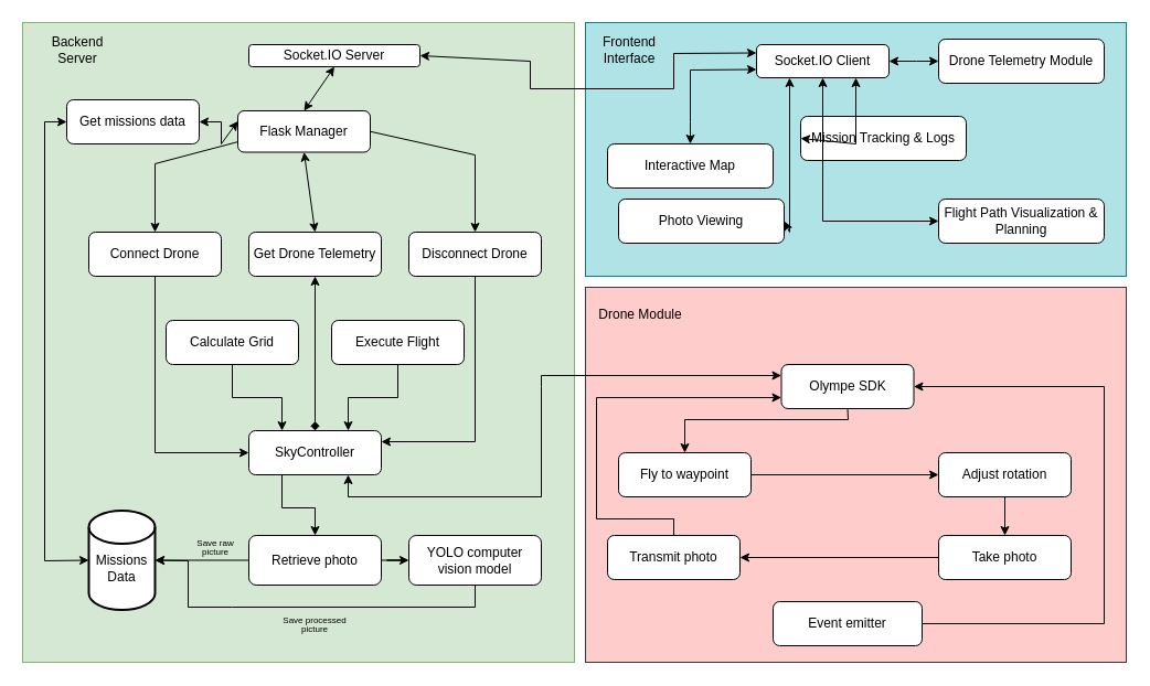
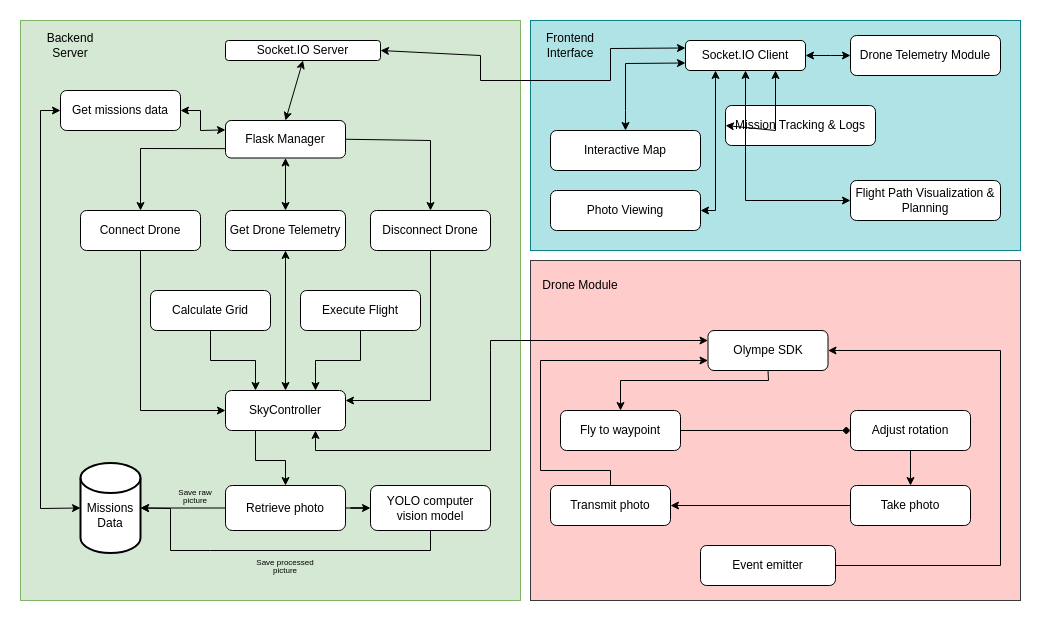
  <mxCell id="0" />
  <mxCell id="1" parent="0" />
  <mxCell id="2" value="" style="rounded=0;whiteSpace=wrap;html=1;fillColor=#b0e3e6;strokeColor=#0e8088;" vertex="1" parent="1"><mxGeometry x="530" y="20" width="490" height="230" as="geometry" /></mxCell>
  <mxCell id="3" value="" style="rounded=0;whiteSpace=wrap;html=1;fillColor=#d5e8d4;strokeColor=#82b366;labelBackgroundColor=none;" vertex="1" parent="1"><mxGeometry x="20" y="20" width="500" height="580" as="geometry" /></mxCell>
  <mxCell id="4" value="" style="rounded=0;whiteSpace=wrap;html=1;fillColor=#ffcccc;strokeColor=#36393d;" vertex="1" parent="1"><mxGeometry x="530" y="260" width="490" height="340" as="geometry" /></mxCell>
  <mxCell id="5" value="Backend Server" style="text;html=1;align=center;verticalAlign=middle;whiteSpace=wrap;rounded=0;" vertex="1" parent="1"><mxGeometry x="30" y="20" width="80" height="50" as="geometry" /></mxCell>
  <mxCell id="6" value="Frontend Interface" style="text;html=1;align=center;verticalAlign=middle;whiteSpace=wrap;rounded=0;" vertex="1" parent="1"><mxGeometry x="530" y="20" width="80" height="50" as="geometry" /></mxCell>
  <mxCell id="7" value="Drone Module" style="text;html=1;align=center;verticalAlign=middle;whiteSpace=wrap;rounded=0;" vertex="1" parent="1"><mxGeometry x="540" y="260" width="80" height="50" as="geometry" /></mxCell>
  <mxCell id="8" value="Socket.IO Server" style="rounded=1;whiteSpace=wrap;html=1;" vertex="1" parent="1"><mxGeometry x="225" y="40" width="155" height="20" as="geometry" /></mxCell>
  <mxCell id="9" value="Socket.IO Client" style="rounded=1;whiteSpace=wrap;html=1;" vertex="1" parent="1"><mxGeometry x="685" y="40" width="120" height="30" as="geometry" /></mxCell>
  <mxCell id="10" value="" style="endArrow=classic;startArrow=classic;html=1;rounded=0;exitX=1;exitY=0.5;exitDx=0;exitDy=0;entryX=0;entryY=0.25;entryDx=0;entryDy=0;" edge="1" parent="1" source="8" target="9"><mxGeometry width="50" height="50" relative="1" as="geometry"><mxPoint x="400" y="190" as="sourcePoint" /><mxPoint x="450" y="140" as="targetPoint" /><Array as="points"><mxPoint x="480" y="55" /><mxPoint x="480" y="80" /><mxPoint x="610" y="80" /><mxPoint x="610" y="48" /></Array></mxGeometry></mxCell>
- <mxCell id="11" value="Photo Viewing" style="rounded=1;whiteSpace=wrap;html=1;" vertex="1" parent="1"><mxGeometry x="560" y="180" width="150" height="40" as="geometry" /></mxCell>
+ <mxCell id="11" value="Photo Viewing" style="rounded=1;whiteSpace=wrap;html=1;" vertex="1" parent="1"><mxGeometry x="550" y="190" width="150" height="40" as="geometry" /></mxCell>
  <mxCell id="12" value="Mission Tracking &amp;amp; Logs" style="rounded=1;whiteSpace=wrap;html=1;" vertex="1" parent="1"><mxGeometry x="725" y="105" width="150" height="40" as="geometry" /></mxCell>
  <mxCell id="13" value="Drone Telemetry Module" style="rounded=1;whiteSpace=wrap;html=1;" vertex="1" parent="1"><mxGeometry x="850" y="35" width="150" height="40" as="geometry" /></mxCell>
  <mxCell id="14" value="Interactive Map" style="rounded=1;whiteSpace=wrap;html=1;" vertex="1" parent="1"><mxGeometry x="550" y="130" width="150" height="40" as="geometry" /></mxCell>
  <mxCell id="15" value="Flight Path Visualization &amp;amp; Planning" style="rounded=1;whiteSpace=wrap;html=1;" vertex="1" parent="1"><mxGeometry x="850" y="180" width="150" height="40" as="geometry" /></mxCell>
  <mxCell id="16" value="Olympe SDK" style="rounded=1;whiteSpace=wrap;html=1;" vertex="1" parent="1"><mxGeometry x="707.5" y="330" width="120" height="40" as="geometry" /></mxCell>
- <mxCell id="17" value="Flask Manager" style="rounded=1;whiteSpace=wrap;html=1;" vertex="1" parent="1"><mxGeometry x="215" y="100" width="120" height="37.5" as="geometry" /></mxCell>
+ <mxCell id="17" value="Flask Manager" style="rounded=1;whiteSpace=wrap;html=1;" vertex="1" parent="1"><mxGeometry x="225" y="120" width="120" height="37.5" as="geometry" /></mxCell>
  <mxCell id="18" value="&lt;div&gt;&lt;br&gt;&lt;/div&gt;&lt;div&gt;Missions Data&lt;/div&gt;" style="strokeWidth=2;html=1;shape=mxgraph.flowchart.database;whiteSpace=wrap;rounded=0;strokeColor=default;align=center;verticalAlign=middle;fontFamily=Helvetica;fontSize=12;fontColor=default;fillColor=default;" vertex="1" parent="1"><mxGeometry x="80" y="462.5" width="60" height="90" as="geometry" /></mxCell>
  <mxCell id="19" value="Connect Drone" style="rounded=1;whiteSpace=wrap;html=1;strokeColor=default;align=center;verticalAlign=middle;fontFamily=Helvetica;fontSize=12;fontColor=default;fillColor=default;" vertex="1" parent="1"><mxGeometry x="80" y="210" width="120" height="40" as="geometry" /></mxCell>
  <mxCell id="20" value="" style="endArrow=classic;startArrow=classic;html=1;rounded=0;fontFamily=Helvetica;fontSize=12;fontColor=default;exitX=0.5;exitY=0;exitDx=0;exitDy=0;entryX=0.5;entryY=1;entryDx=0;entryDy=0;" edge="1" parent="1" source="17" target="8"><mxGeometry width="50" height="50" relative="1" as="geometry"><mxPoint x="590" y="300" as="sourcePoint" /><mxPoint x="640" y="250" as="targetPoint" /></mxGeometry></mxCell>
  <mxCell id="21" value="Disconnect Drone" style="rounded=1;whiteSpace=wrap;html=1;strokeColor=default;align=center;verticalAlign=middle;fontFamily=Helvetica;fontSize=12;fontColor=default;fillColor=default;" vertex="1" parent="1"><mxGeometry y="210" width="120" height="40" as="geometry" x="370" /></mxCell>
  <mxCell id="22" value="SkyController" style="rounded=1;whiteSpace=wrap;html=1;strokeColor=default;align=center;verticalAlign=middle;fontFamily=Helvetica;fontSize=12;fontColor=default;fillColor=default;" vertex="1" parent="1"><mxGeometry x="225" y="390" width="120" height="40" as="geometry" /></mxCell>
  <mxCell id="23" value="Get Drone Telemetry" style="rounded=1;whiteSpace=wrap;html=1;strokeColor=default;align=center;verticalAlign=middle;fontFamily=Helvetica;fontSize=12;fontColor=default;fillColor=default;" vertex="1" parent="1"><mxGeometry x="225" y="210" width="120" height="40" as="geometry" /></mxCell>
  <mxCell id="24" value="Calculate Grid" style="rounded=1;whiteSpace=wrap;html=1;strokeColor=default;align=center;verticalAlign=middle;fontFamily=Helvetica;fontSize=12;fontColor=default;fillColor=default;" vertex="1" parent="1"><mxGeometry x="150" y="290" width="120" height="40" as="geometry" /></mxCell>
  <mxCell id="25" value="Execute Flight" style="rounded=1;whiteSpace=wrap;html=1;strokeColor=default;align=center;verticalAlign=middle;fontFamily=Helvetica;fontSize=12;fontColor=default;fillColor=default;" vertex="1" parent="1"><mxGeometry x="300" y="290" width="120" height="40" as="geometry" /></mxCell>
  <mxCell id="26" value="" style="endArrow=classic;startArrow=classic;html=1;rounded=0;fontFamily=Helvetica;fontSize=12;fontColor=default;exitX=0.75;exitY=1;exitDx=0;exitDy=0;entryX=0;entryY=0.25;entryDx=0;entryDy=0;" edge="1" parent="1" source="22" target="16"><mxGeometry width="50" height="50" relative="1" as="geometry"><mxPoint x="310" y="510" as="sourcePoint" /><mxPoint x="360" y="460" as="targetPoint" /><Array as="points"><mxPoint x="315" y="450" /><mxPoint x="490" y="450" /><mxPoint x="490" y="350" /><mxPoint x="490" y="340" /></Array></mxGeometry></mxCell>
  <mxCell id="27" value="" style="endArrow=classic;html=1;rounded=0;fontFamily=Helvetica;fontSize=12;fontColor=default;exitX=0.5;exitY=1;exitDx=0;exitDy=0;entryX=0;entryY=0.5;entryDx=0;entryDy=0;" edge="1" parent="1" source="19" target="22"><mxGeometry width="50" height="50" relative="1" as="geometry"><mxPoint x="590" y="350" as="sourcePoint" /><mxPoint x="640" y="300" as="targetPoint" /><Array as="points"><mxPoint x="140" y="410" /></Array></mxGeometry></mxCell>
  <mxCell id="28" value="" style="endArrow=classic;html=1;rounded=0;fontFamily=Helvetica;fontSize=12;fontColor=default;exitX=0.5;exitY=1;exitDx=0;exitDy=0;entryX=0.25;entryY=0;entryDx=0;entryDy=0;" edge="1" parent="1" source="24" target="22"><mxGeometry width="50" height="50" relative="1" as="geometry"><mxPoint x="590" y="350" as="sourcePoint" /><mxPoint x="640" y="300" as="targetPoint" /><Array as="points"><mxPoint x="210" y="360" /><mxPoint x="255" y="360" /></Array></mxGeometry></mxCell>
  <mxCell id="29" value="" style="endArrow=classic;html=1;rounded=0;fontFamily=Helvetica;fontSize=12;fontColor=default;exitX=0.5;exitY=1;exitDx=0;exitDy=0;entryX=0.75;entryY=0;entryDx=0;entryDy=0;" edge="1" parent="1" source="25" target="22"><mxGeometry width="50" height="50" relative="1" as="geometry"><mxPoint x="590" y="350" as="sourcePoint" /><mxPoint x="640" y="300" as="targetPoint" /><Array as="points"><mxPoint x="360" y="360" /><mxPoint x="315" y="360" /></Array></mxGeometry></mxCell>
  <mxCell id="30" value="" style="endArrow=classic;html=1;rounded=0;fontFamily=Helvetica;fontSize=12;fontColor=default;exitX=0.5;exitY=1;exitDx=0;exitDy=0;entryX=1;entryY=0.25;entryDx=0;entryDy=0;" edge="1" parent="1" source="21" target="22"><mxGeometry width="50" height="50" relative="1" as="geometry"><mxPoint x="590" y="350" as="sourcePoint" /><mxPoint x="640" y="300" as="targetPoint" /><Array as="points"><mxPoint x="430" y="400" /></Array></mxGeometry></mxCell>
- <mxCell id="31" value="" style="endArrow=diamond;startArrow=classic;html=1;rounded=0;fontFamily=Helvetica;fontSize=12;fontColor=default;exitX=0.5;exitY=1;exitDx=0;exitDy=0;entryX=0.5;entryY=0;entryDx=0;entryDy=0;" edge="1" parent="1" source="23" target="22"><mxGeometry width="50" height="50" relative="1" as="geometry"><mxPoint x="590" y="350" as="sourcePoint" /><mxPoint x="640" y="300" as="targetPoint" /></mxGeometry></mxCell>
+ <mxCell id="31" value="" style="endArrow=classic;startArrow=classic;html=1;rounded=0;fontFamily=Helvetica;fontSize=12;fontColor=default;exitX=0.5;exitY=1;exitDx=0;exitDy=0;entryX=0.5;entryY=0;entryDx=0;entryDy=0;" edge="1" parent="1" source="23" target="22"><mxGeometry width="50" height="50" relative="1" as="geometry"><mxPoint x="590" y="350" as="sourcePoint" /><mxPoint x="640" y="300" as="targetPoint" /></mxGeometry></mxCell>
  <mxCell id="32" value="" style="endArrow=classic;startArrow=classic;html=1;rounded=0;fontFamily=Helvetica;fontSize=12;fontColor=default;exitX=0.5;exitY=0;exitDx=0;exitDy=0;entryX=0.5;entryY=1;entryDx=0;entryDy=0;" edge="1" parent="1" source="23" target="17"><mxGeometry width="50" height="50" relative="1" as="geometry"><mxPoint x="590" y="350" as="sourcePoint" /><mxPoint x="640" y="300" as="targetPoint" /></mxGeometry></mxCell>
- <mxCell id="33" value="" style="edgeStyle=orthogonalEdgeStyle;rounded=0;orthogonalLoop=1;jettySize=auto;html=1;fontFamily=Helvetica;fontSize=12;fontColor=default;" edge="1" parent="1" source="34" target="36"><mxGeometry relative="1" as="geometry" /></mxCell>
+ <mxCell id="33" value="" style="edgeStyle=orthogonalEdgeStyle;rounded=0;orthogonalLoop=1;jettySize=auto;html=1;fontFamily=Helvetica;fontSize=12;fontColor=default;endArrow=diamond;" edge="1" parent="1" source="34" target="36"><mxGeometry relative="1" as="geometry" /></mxCell>
  <mxCell id="34" value="Fly to waypoint" style="rounded=1;whiteSpace=wrap;html=1;strokeColor=default;align=center;verticalAlign=middle;fontFamily=Helvetica;fontSize=12;fontColor=default;fillColor=default;" vertex="1" parent="1"><mxGeometry x="560" y="410" width="120" height="40" as="geometry" /></mxCell>
  <mxCell id="35" value="" style="edgeStyle=orthogonalEdgeStyle;rounded=0;orthogonalLoop=1;jettySize=auto;html=1;fontFamily=Helvetica;fontSize=12;fontColor=default;" edge="1" parent="1" source="36" target="38"><mxGeometry relative="1" as="geometry" /></mxCell>
  <mxCell id="36" value="Adjust rotation" style="rounded=1;whiteSpace=wrap;html=1;strokeColor=default;align=center;verticalAlign=middle;fontFamily=Helvetica;fontSize=12;fontColor=default;fillColor=default;" vertex="1" parent="1"><mxGeometry x="850" y="410" width="120" height="40" as="geometry" /></mxCell>
  <mxCell id="37" value="" style="edgeStyle=orthogonalEdgeStyle;rounded=0;orthogonalLoop=1;jettySize=auto;html=1;fontFamily=Helvetica;fontSize=12;fontColor=default;" edge="1" parent="1" source="38" target="39"><mxGeometry relative="1" as="geometry" /></mxCell>
  <mxCell id="38" value="Take photo" style="rounded=1;whiteSpace=wrap;html=1;strokeColor=default;align=center;verticalAlign=middle;fontFamily=Helvetica;fontSize=12;fontColor=default;fillColor=default;" vertex="1" parent="1"><mxGeometry x="850" y="485" width="120" height="40" as="geometry" /></mxCell>
  <mxCell id="39" value="Transmit photo" style="rounded=1;whiteSpace=wrap;html=1;strokeColor=default;align=center;verticalAlign=middle;fontFamily=Helvetica;fontSize=12;fontColor=default;fillColor=default;" vertex="1" parent="1"><mxGeometry x="550" y="485" width="120" height="40" as="geometry" /></mxCell>
  <mxCell id="40" value="" style="endArrow=classic;html=1;rounded=0;fontFamily=Helvetica;fontSize=12;fontColor=default;exitX=0.5;exitY=1;exitDx=0;exitDy=0;entryX=0.5;entryY=0;entryDx=0;entryDy=0;" edge="1" parent="1" source="16" target="34"><mxGeometry width="50" height="50" relative="1" as="geometry"><mxPoint x="590" y="350" as="sourcePoint" /><mxPoint x="640" y="300" as="targetPoint" /><Array as="points"><mxPoint x="768" y="380" /><mxPoint x="620" y="380" /></Array></mxGeometry></mxCell>
  <mxCell id="41" value="" style="endArrow=classic;html=1;rounded=0;fontFamily=Helvetica;fontSize=12;fontColor=default;exitX=0.5;exitY=0;exitDx=0;exitDy=0;entryX=0;entryY=0.75;entryDx=0;entryDy=0;" edge="1" parent="1" source="39" target="16"><mxGeometry width="50" height="50" relative="1" as="geometry"><mxPoint x="590" y="350" as="sourcePoint" /><mxPoint x="640" y="300" as="targetPoint" /><Array as="points"><mxPoint x="610" y="470" /><mxPoint x="540" y="470" /><mxPoint x="540" y="360" /></Array></mxGeometry></mxCell>
  <mxCell id="42" value="" style="edgeStyle=orthogonalEdgeStyle;rounded=0;orthogonalLoop=1;jettySize=auto;html=1;fontFamily=Helvetica;fontSize=12;fontColor=default;entryX=1;entryY=0.5;entryDx=0;entryDy=0;entryPerimeter=0;" edge="1" parent="1" source="44" target="18"><mxGeometry relative="1" as="geometry" /></mxCell>
  <mxCell id="43" value="" style="edgeStyle=orthogonalEdgeStyle;rounded=0;orthogonalLoop=1;jettySize=auto;html=1;fontFamily=Helvetica;fontSize=12;fontColor=default;" edge="1" parent="1" source="44" target="48"><mxGeometry relative="1" as="geometry" /></mxCell>
  <mxCell id="44" value="Retrieve photo" style="rounded=1;whiteSpace=wrap;html=1;strokeColor=default;align=center;verticalAlign=middle;fontFamily=Helvetica;fontSize=12;fontColor=default;fillColor=default;" vertex="1" parent="1"><mxGeometry x="225" y="485" width="120" height="45" as="geometry" /></mxCell>
  <mxCell id="45" value="Event emitter" style="rounded=1;whiteSpace=wrap;html=1;strokeColor=default;align=center;verticalAlign=middle;fontFamily=Helvetica;fontSize=12;fontColor=default;fillColor=default;" vertex="1" parent="1"><mxGeometry x="700" y="545" width="135" height="40" as="geometry" /></mxCell>
  <mxCell id="46" value="" style="endArrow=classic;html=1;rounded=0;fontFamily=Helvetica;fontSize=12;fontColor=default;exitX=1;exitY=0.5;exitDx=0;exitDy=0;entryX=1;entryY=0.5;entryDx=0;entryDy=0;" edge="1" parent="1" source="45" target="16"><mxGeometry width="50" height="50" relative="1" as="geometry"><mxPoint x="590" y="540" as="sourcePoint" /><mxPoint x="640" y="490" as="targetPoint" /><Array as="points"><mxPoint x="1000" y="565" /><mxPoint x="1000" y="350" /></Array></mxGeometry></mxCell>
  <mxCell id="47" value="" style="endArrow=classic;html=1;rounded=0;fontFamily=Helvetica;fontSize=12;fontColor=default;exitX=0.25;exitY=1;exitDx=0;exitDy=0;entryX=0.5;entryY=0;entryDx=0;entryDy=0;" edge="1" parent="1" source="22" target="44"><mxGeometry width="50" height="50" relative="1" as="geometry"><mxPoint x="590" y="540" as="sourcePoint" /><mxPoint x="640" y="490" as="targetPoint" /><Array as="points"><mxPoint x="255" y="460" /><mxPoint x="285" y="460" /></Array></mxGeometry></mxCell>
  <mxCell id="48" value="YOLO computer vision model" style="rounded=1;whiteSpace=wrap;html=1;strokeColor=default;align=center;verticalAlign=middle;fontFamily=Helvetica;fontSize=12;fontColor=default;fillColor=default;" vertex="1" parent="1"><mxGeometry y="485" width="120" height="45" as="geometry" x="370" /></mxCell>
  <mxCell id="49" value="" style="endArrow=classic;html=1;rounded=0;fontFamily=Helvetica;fontSize=12;fontColor=default;exitX=0.5;exitY=1;exitDx=0;exitDy=0;entryX=1;entryY=0.5;entryDx=0;entryDy=0;entryPerimeter=0;" edge="1" parent="1" source="48" target="18"><mxGeometry width="50" height="50" relative="1" as="geometry"><mxPoint x="590" y="370" as="sourcePoint" /><mxPoint x="640" y="320" as="targetPoint" /><Array as="points"><mxPoint x="430" y="550" /><mxPoint x="210" y="550" /><mxPoint x="170" y="550" /><mxPoint x="170" y="508" /></Array></mxGeometry></mxCell>
  <mxCell id="50" value="&lt;div style=&quot;line-height: 60%;&quot;&gt;&lt;font style=&quot;font-size: 8px; line-height: 60%;&quot;&gt;Save raw picture&lt;/font&gt;&lt;/div&gt;" style="text;html=1;align=center;verticalAlign=middle;whiteSpace=wrap;rounded=0;fontFamily=Helvetica;fontSize=12;fontColor=default;" vertex="1" parent="1"><mxGeometry x="165" y="480" width="60" height="30" as="geometry" /></mxCell>
  <mxCell id="51" value="&lt;div style=&quot;line-height: 60%;&quot;&gt;&lt;div&gt;&lt;font style=&quot;font-size: 8px; line-height: 60%;&quot;&gt;Save processed picture&lt;/font&gt;&lt;/div&gt;&lt;/div&gt;" style="text;html=1;align=center;verticalAlign=middle;whiteSpace=wrap;rounded=0;fontFamily=Helvetica;fontSize=12;fontColor=default;" vertex="1" parent="1"><mxGeometry x="255" y="550" width="60" height="30" as="geometry" /></mxCell>
  <mxCell id="52" value="Get missions data" style="rounded=1;whiteSpace=wrap;html=1;strokeColor=default;align=center;verticalAlign=middle;fontFamily=Helvetica;fontSize=12;fontColor=default;fillColor=default;" vertex="1" parent="1"><mxGeometry x="60" y="90" width="120" height="40" as="geometry" /></mxCell>
  <mxCell id="53" value="" style="endArrow=classic;startArrow=classic;html=1;rounded=0;fontFamily=Helvetica;fontSize=12;fontColor=default;entryX=0;entryY=0.5;entryDx=0;entryDy=0;exitX=0;exitY=0.5;exitDx=0;exitDy=0;exitPerimeter=0;" edge="1" parent="1" source="18" target="52"><mxGeometry width="50" height="50" relative="1" as="geometry"><mxPoint x="550" y="350" as="sourcePoint" /><mxPoint x="600" y="300" as="targetPoint" /><Array as="points"><mxPoint x="40" y="508" /><mxPoint x="40" y="110" /></Array></mxGeometry></mxCell>
  <mxCell id="54" value="" style="endArrow=classic;html=1;rounded=0;fontFamily=Helvetica;fontSize=12;fontColor=default;exitX=1;exitY=0.5;exitDx=0;exitDy=0;entryX=0.5;entryY=0;entryDx=0;entryDy=0;" edge="1" parent="1" source="17" target="21"><mxGeometry width="50" height="50" relative="1" as="geometry"><mxPoint x="550" y="350" as="sourcePoint" /><mxPoint x="600" y="300" as="targetPoint" /><Array as="points"><mxPoint x="430" y="140" /></Array></mxGeometry></mxCell>
  <mxCell id="55" value="" style="endArrow=classic;html=1;rounded=0;fontFamily=Helvetica;fontSize=12;fontColor=default;exitX=0;exitY=0.75;exitDx=0;exitDy=0;entryX=0.5;entryY=0;entryDx=0;entryDy=0;" edge="1" parent="1" source="17" target="19"><mxGeometry width="50" height="50" relative="1" as="geometry"><mxPoint x="550" y="350" as="sourcePoint" /><mxPoint x="600" y="300" as="targetPoint" /><Array as="points"><mxPoint x="140" y="148" /></Array></mxGeometry></mxCell>
  <mxCell id="56" value="" style="endArrow=classic;startArrow=classic;html=1;rounded=0;fontFamily=Helvetica;fontSize=12;fontColor=default;exitX=1;exitY=0.5;exitDx=0;exitDy=0;entryX=0;entryY=0.25;entryDx=0;entryDy=0;" edge="1" parent="1" source="52" target="17"><mxGeometry width="50" height="50" relative="1" as="geometry"><mxPoint x="550" y="350" as="sourcePoint" /><mxPoint x="600" y="300" as="targetPoint" /><Array as="points"><mxPoint x="200" y="110" /><mxPoint x="200" y="130" /></Array></mxGeometry></mxCell>
  <mxCell id="57" value="" style="endArrow=classic;startArrow=classic;html=1;rounded=0;fontFamily=Helvetica;fontSize=12;fontColor=default;exitX=0.5;exitY=0;exitDx=0;exitDy=0;entryX=0;entryY=0.75;entryDx=0;entryDy=0;" edge="1" parent="1" source="14" target="9"><mxGeometry width="50" height="50" relative="1" as="geometry"><mxPoint x="550" y="350" as="sourcePoint" /><mxPoint x="600" y="300" as="targetPoint" /><Array as="points"><mxPoint x="625" y="110" /><mxPoint x="625" y="63" /></Array></mxGeometry></mxCell>
  <mxCell id="58" value="" style="endArrow=classic;startArrow=classic;html=1;rounded=0;fontFamily=Helvetica;fontSize=12;fontColor=default;exitX=1;exitY=0.5;exitDx=0;exitDy=0;entryX=0;entryY=0.5;entryDx=0;entryDy=0;" edge="1" parent="1" source="9" target="13"><mxGeometry width="50" height="50" relative="1" as="geometry"><mxPoint x="635" y="140" as="sourcePoint" /><mxPoint x="755" y="80" as="targetPoint" /><Array as="points"><mxPoint x="830" y="55" /></Array></mxGeometry></mxCell>
  <mxCell id="59" value="" style="endArrow=classic;startArrow=classic;html=1;rounded=0;fontFamily=Helvetica;fontSize=12;fontColor=default;exitX=0.75;exitY=1;exitDx=0;exitDy=0;entryX=0;entryY=0.5;entryDx=0;entryDy=0;" edge="1" parent="1" source="9" target="12"><mxGeometry width="50" height="50" relative="1" as="geometry"><mxPoint x="815" y="65" as="sourcePoint" /><mxPoint x="860" y="65" as="targetPoint" /><Array as="points"><mxPoint x="775" y="130" /></Array></mxGeometry></mxCell>
  <mxCell id="60" value="" style="endArrow=classic;startArrow=classic;html=1;rounded=0;fontFamily=Helvetica;fontSize=12;fontColor=default;exitX=0.5;exitY=1;exitDx=0;exitDy=0;entryX=0;entryY=0.5;entryDx=0;entryDy=0;" edge="1" parent="1" source="9" target="15"><mxGeometry width="50" height="50" relative="1" as="geometry"><mxPoint x="785" y="80" as="sourcePoint" /><mxPoint x="860" y="117" as="targetPoint" /><Array as="points"><mxPoint x="745" y="200" /></Array></mxGeometry></mxCell>
  <mxCell id="61" value="" style="endArrow=classic;startArrow=classic;html=1;rounded=0;fontFamily=Helvetica;fontSize=12;fontColor=default;exitX=1;exitY=0.5;exitDx=0;exitDy=0;entryX=0.25;entryY=1;entryDx=0;entryDy=0;" edge="1" parent="1" source="11" target="9"><mxGeometry width="50" height="50" relative="1" as="geometry"><mxPoint x="550" y="350" as="sourcePoint" /><mxPoint x="600" y="300" as="targetPoint" /><Array as="points"><mxPoint x="715" y="210" /></Array></mxGeometry></mxCell>
